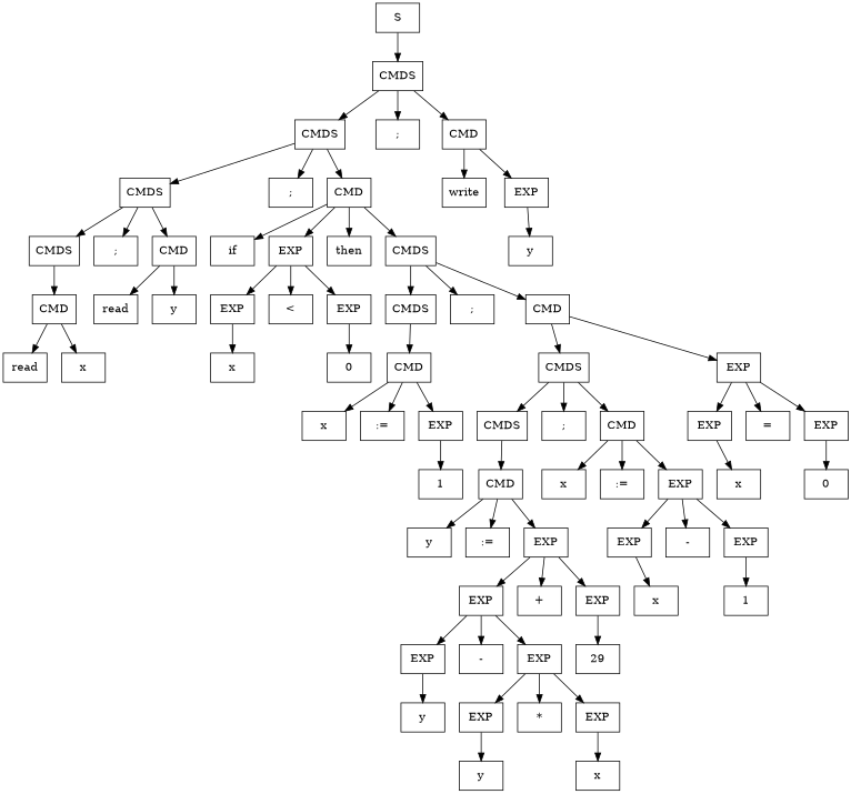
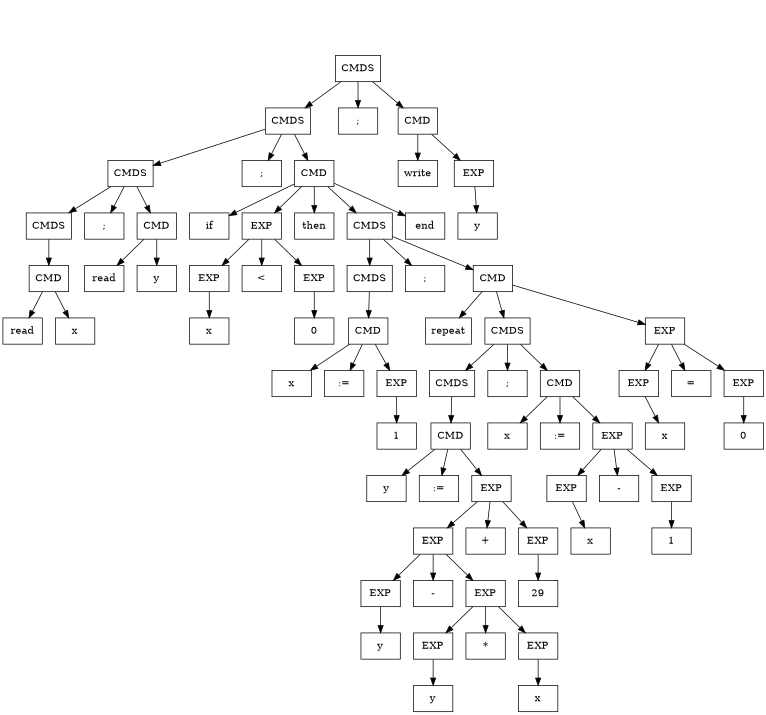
  digraph {
    node [shape=box]
-   n1 [label=S]
    n2 [label=CMDS]
    n3 [label=CMDS]
    n4 [label=";"]
    n5 [label=CMD]
    n6 [label=CMDS]
    n7 [label=";"]
    n8 [label=CMD]
    n9 [label=write]
    n10 [label=EXP]
    n11 [label=CMDS]
    n12 [label=";"]
    n13 [label=CMD]
    n14 [label=if]
    n15 [label=EXP]
    n16 [label=then]
    n17 [label=CMDS]
+   n18 [label=end]
    n19 [label=CMD]
    n20 [label=read]
    n21 [label=y]
    n22 [label=read]
    n23 [label=x]
    n24 [label=EXP]
    n25 [label="<"]
    n26 [label=EXP]
    n27 [label=CMDS]
    n28 [label=";"]
    n29 [label=CMD]
    n30 [label=x]
    n31 [label=0]
    n32 [label=CMD]
+   n33 [label=repeat]
    n34 [label=CMDS]
    n35 [label=EXP]
    n36 [label=x]
    n37 [label=":="]
    n38 [label=EXP]
    n39 [label=1]
    n40 [label=CMDS]
    n41 [label=";"]
    n42 [label=CMD]
    n43 [label=EXP]
    n44 [label="="]
    n45 [label=EXP]
    n46 [label=CMD]
    n47 [label=x]
    n48 [label=":="]
    n49 [label=EXP]
    n50 [label=y]
    n51 [label=":="]
    n52 [label=EXP]
    n53 [label=EXP]
    n54 [label="+"]
    n55 [label=EXP]
    n56 [label=EXP]
    n57 [label="-"]
    n58 [label=EXP]
    n59 [label=29]
    n60 [label=y]
    n61 [label=EXP]
    n62 [label="*"]
    n63 [label=EXP]
    n64 [label=y]
    n65 [label=x]
    n66 [label=EXP]
    n67 [label="-"]
    n68 [label=EXP]
    n69 [label=x]
    n70 [label=1]
    n71 [label=x]
    n72 [label=0]
    n73 [label=y]
-   n1 -> n2
    n2 -> n3
    n2 -> n4
    n2 -> n5
    n3 -> n6
    n3 -> n7
    n3 -> n8
    n5 -> n9
    n5 -> n10
    n6 -> n11
    n6 -> n12
    n6 -> n13
    n8 -> n14
    n8 -> n15
    n8 -> n16
    n8 -> n17
+   n8 -> n18
    n10 -> n73
    n11 -> n19
    n13 -> n20
    n13 -> n21
    n15 -> n24
    n15 -> n25
    n15 -> n26
    n17 -> n27
    n17 -> n28
    n17 -> n29
    n19 -> n22
    n19 -> n23
    n24 -> n30
    n26 -> n31
    n27 -> n32
+   n29 -> n33
    n29 -> n34
    n29 -> n35
    n32 -> n36
    n32 -> n37
    n32 -> n38
    n34 -> n40
    n34 -> n41
    n34 -> n42
    n35 -> n43
    n35 -> n44
    n35 -> n45
    n38 -> n39
    n40 -> n46
    n42 -> n47
    n42 -> n48
    n42 -> n49
    n43 -> n71
    n45 -> n72
    n46 -> n50
    n46 -> n51
    n46 -> n52
    n49 -> n66
    n49 -> n67
    n49 -> n68
    n52 -> n53
    n52 -> n54
    n52 -> n55
    n53 -> n56
    n53 -> n57
    n53 -> n58
    n55 -> n59
    n56 -> n60
    n58 -> n61
    n58 -> n62
    n58 -> n63
    n61 -> n64
    n63 -> n65
    n66 -> n69
    n68 -> n70
  }
